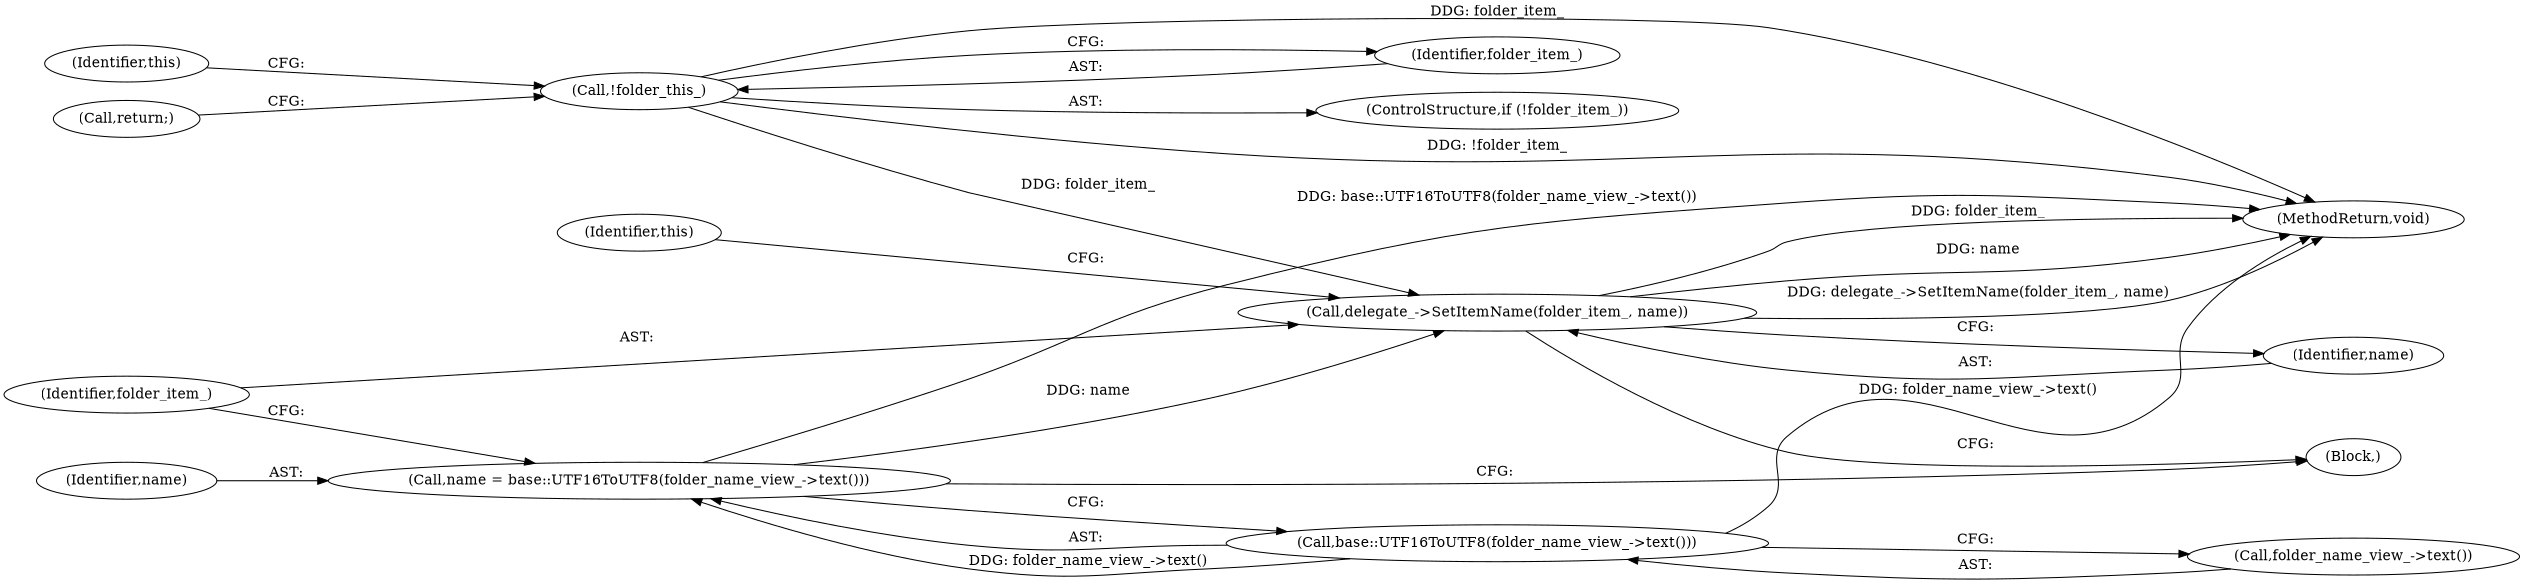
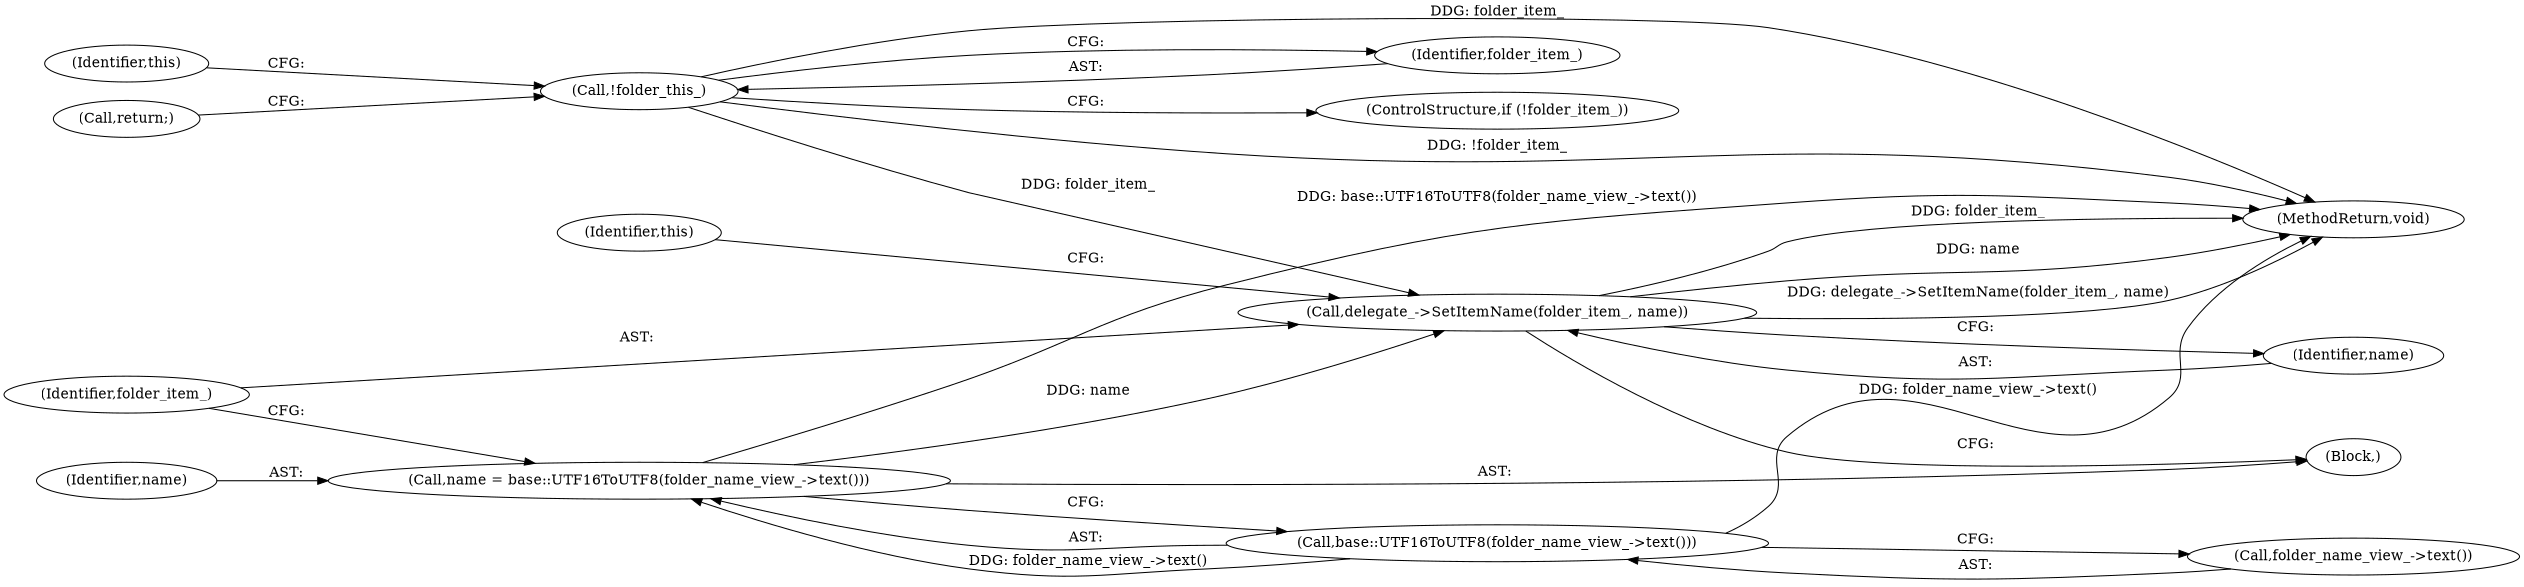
  digraph {
    rankdir=LR
    n1 [label="(Call,delegate_->SetItemName(folder_item_, name))"]
    n2 [label="(MethodReturn,void)"]
    n3 [label="(Block,)"]
    n4 [label="(Identifier,name)"]
    n5 [label="(Call,!folder_this_)"]
    n6 [label="(ControlStructure,if (!folder_item_))"]
    n7 [label="(Identifier,folder_item_)"]
    n8 [label="(Call,name = base::UTF16ToUTF8(folder_name_view_->text()))"]
    n9 [label="(Call,base::UTF16ToUTF8(folder_name_view_->text()))"]
    n10 [label="(Call,folder_name_view_->text())"]
    n11 [label="(Call,return;)"]
    n12 [label="(Identifier,this)"]
    n13 [label="(Identifier,folder_item_)"]
    n14 [label="(Identifier,name)"]
    n15 [label="(Identifier,this)"]
    n1 -> n2 [label="DDG: name"]
    n1 -> n2 [label="DDG: delegate_->SetItemName(folder_item_, name)"]
    n1 -> n2 [label="DDG: folder_item_"]
    n1 -> n3 [label="CFG: "]
    n1 -> n4 [label="CFG: "]
    n4 -> n1 [label="AST: "]
    n5 -> n1 [label="DDG: folder_item_"]
    n5 -> n2 [label="DDG: !folder_item_"]
    n5 -> n2 [label="DDG: folder_item_"]
-   n5 -> n6 [label="AST: "]
+   n5 -> n6 [label="CFG: "]
    n5 -> n7 [label="CFG: "]
    n7 -> n5 [label="AST: "]
    n8 -> n1 [label="DDG: name"]
    n8 -> n2 [label="DDG: base::UTF16ToUTF8(folder_name_view_->text())"]
-   n8 -> n3 [label="CFG: "]
+   n8 -> n3 [label="AST: "]
    n8 -> n9 [label="CFG: "]
    n9 -> n2 [label="DDG: folder_name_view_->text()"]
    n9 -> n8 [label="AST: "]
    n9 -> n8 [label="DDG: folder_name_view_->text()"]
    n9 -> n10 [label="CFG: "]
    n10 -> n9 [label="AST: "]
    n11 -> n5 [label="CFG: "]
    n12 -> n5 [label="CFG: "]
    n13 -> n1 [label="AST: "]
    n13 -> n8 [label="CFG: "]
    n14 -> n8 [label="AST: "]
    n15 -> n1 [label="CFG: "]
  }
